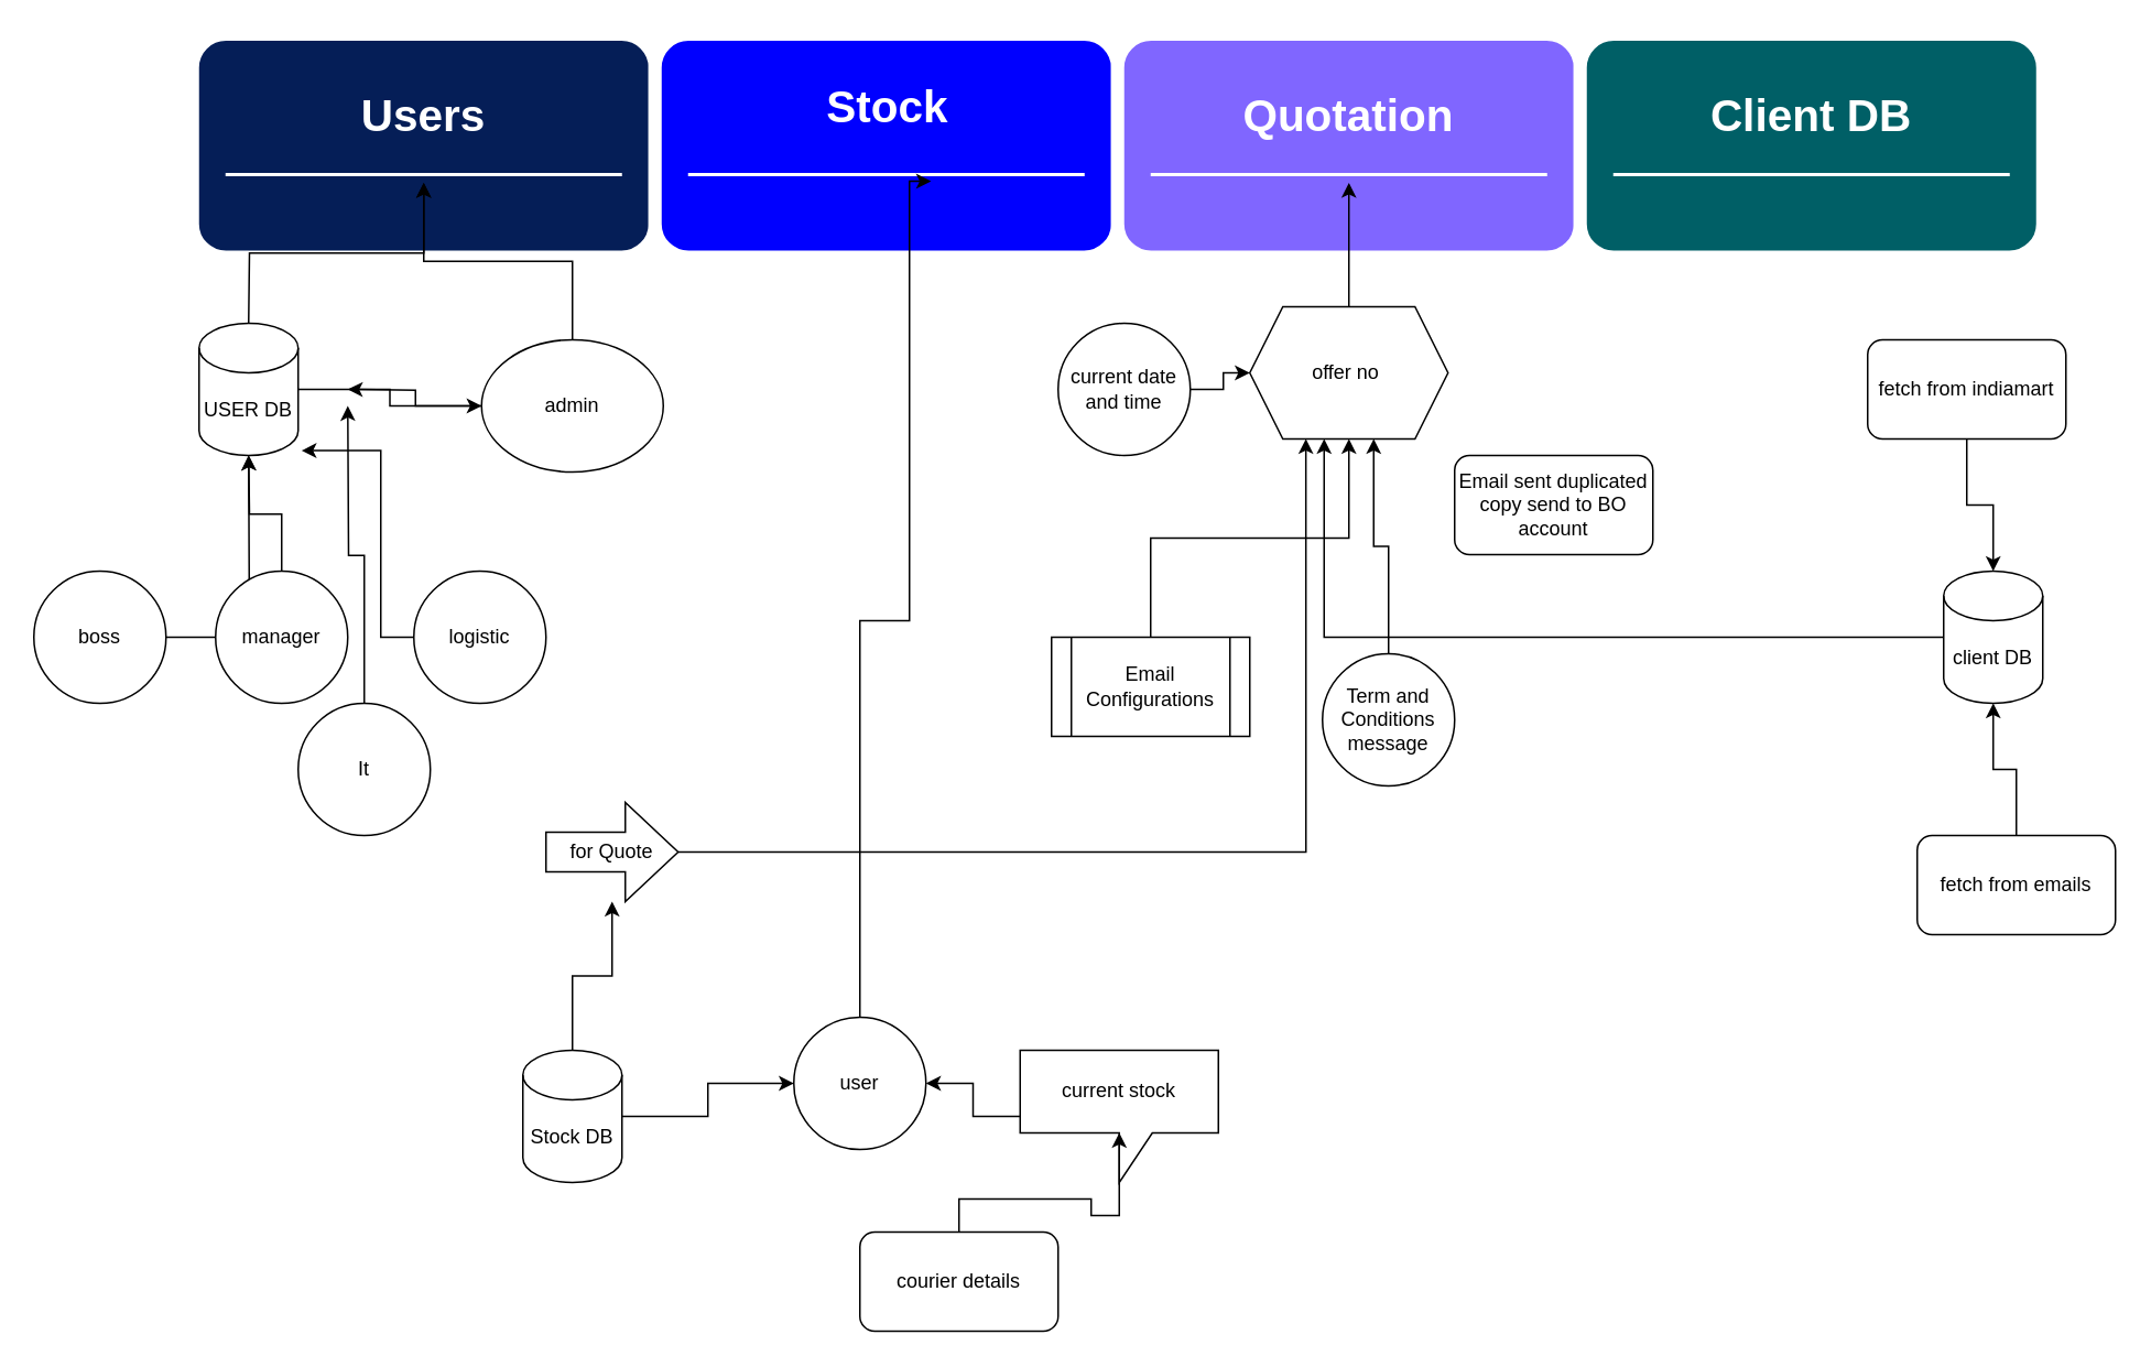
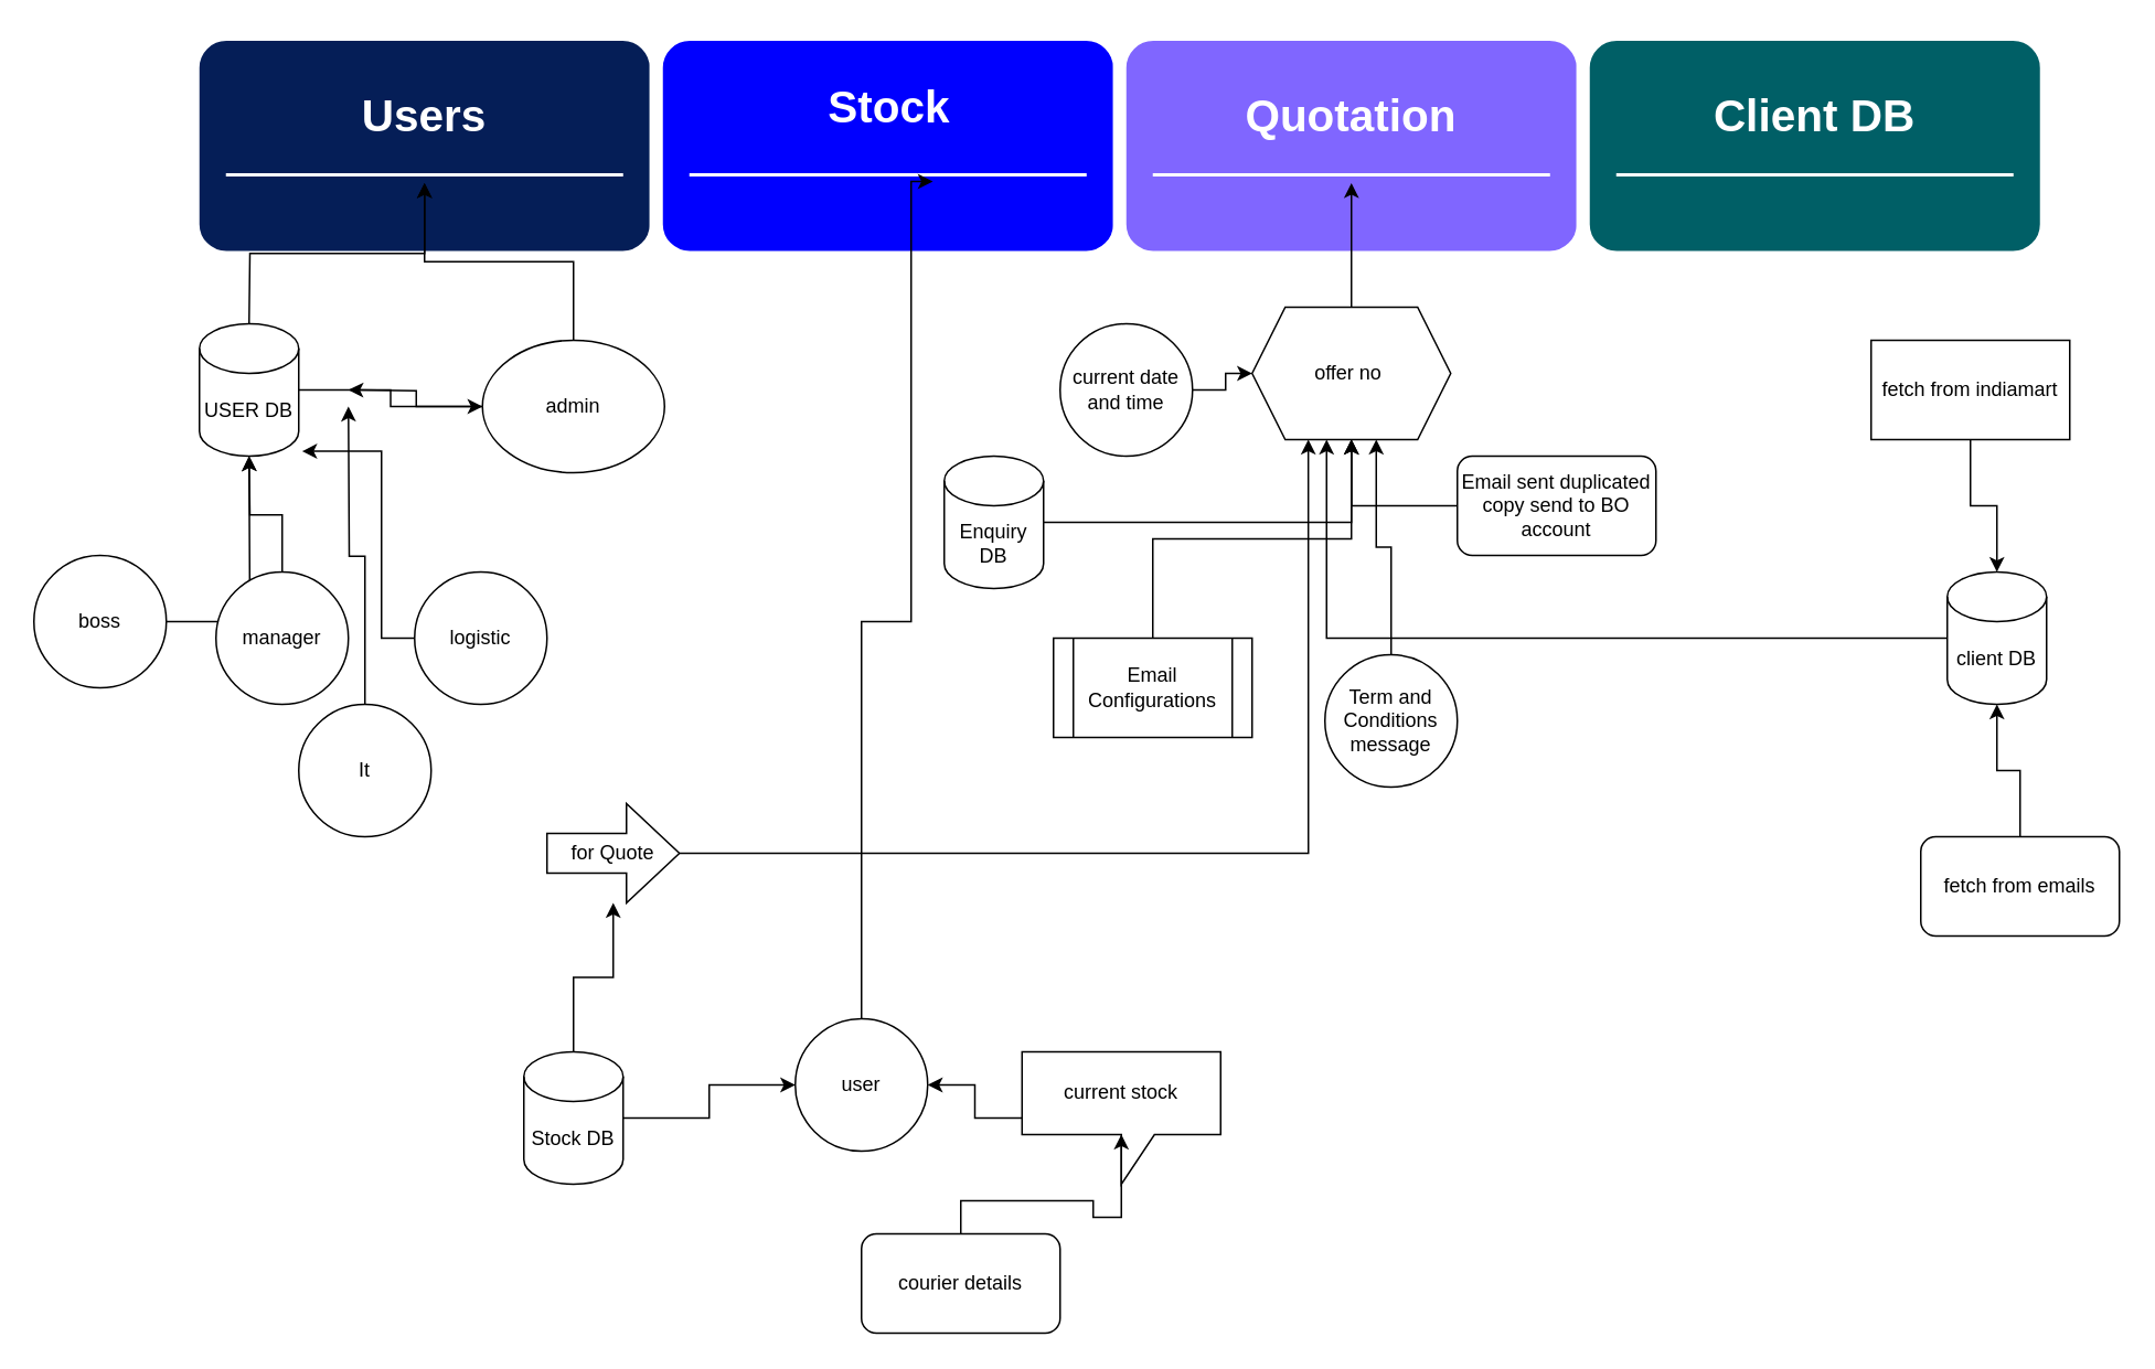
  <mxCell id="0" />
  <mxCell id="1" parent="0" />
  <mxCell id="2" value="" style="whiteSpace=wrap;html=1;rounded=1;shadow=0;strokeWidth=8;fontSize=20;align=center;fillColor=#051e57;strokeColor=#FFFFFF;" parent="1" vertex="1"><mxGeometry x="116" y="20" width="280" height="135" as="geometry" /></mxCell>
  <mxCell id="3" value="Users" style="text;html=1;strokeColor=none;fillColor=none;align=center;verticalAlign=middle;whiteSpace=wrap;rounded=0;shadow=0;fontSize=27;fontColor=#FFFFFF;fontStyle=1" parent="1" vertex="1"><mxGeometry x="116" y="40" width="280" height="60" as="geometry" /></mxCell>
  <mxCell id="4" value="" style="line;strokeWidth=2;html=1;rounded=0;shadow=0;fontSize=27;align=center;fillColor=none;strokeColor=#FFFFFF;" parent="1" vertex="1"><mxGeometry x="136" y="100" width="240" height="10" as="geometry" /></mxCell>
  <mxCell id="5" value="" style="whiteSpace=wrap;html=1;rounded=1;shadow=0;strokeWidth=8;fontSize=20;align=center;fillColor=#0000FF;strokeColor=#FFFFFF;" parent="1" vertex="1"><mxGeometry x="396" y="20" width="280" height="135" as="geometry" /></mxCell>
  <mxCell id="6" value="Stock" style="text;html=1;strokeColor=none;fillColor=none;align=center;verticalAlign=middle;whiteSpace=wrap;rounded=0;shadow=0;fontSize=27;fontColor=#FFFFFF;fontStyle=1" parent="1" vertex="1"><mxGeometry x="397" y="35" width="280" height="60" as="geometry" /></mxCell>
  <mxCell id="7" value="" style="line;strokeWidth=2;html=1;rounded=0;shadow=0;fontSize=27;align=center;fillColor=none;strokeColor=#FFFFFF;" parent="1" vertex="1"><mxGeometry x="416" y="100" width="240" height="10" as="geometry" /></mxCell>
  <mxCell id="8" value="" style="whiteSpace=wrap;html=1;rounded=1;shadow=0;strokeWidth=8;fontSize=20;align=center;fillColor=#8066ff;strokeColor=#FFFFFF;" parent="1" vertex="1"><mxGeometry x="676" y="20" width="280" height="135" as="geometry" /></mxCell>
  <mxCell id="9" value="Quotation" style="text;html=1;strokeColor=none;fillColor=none;align=center;verticalAlign=middle;whiteSpace=wrap;rounded=0;shadow=0;fontSize=27;fontColor=#FFFFFF;fontStyle=1" parent="1" vertex="1"><mxGeometry x="676" y="40" width="280" height="60" as="geometry" /></mxCell>
  <mxCell id="10" value="" style="line;strokeWidth=2;html=1;rounded=0;shadow=0;fontSize=27;align=center;fillColor=none;strokeColor=#FFFFFF;" parent="1" vertex="1"><mxGeometry x="696" y="100" width="240" height="10" as="geometry" /></mxCell>
  <mxCell id="11" value="" style="whiteSpace=wrap;html=1;rounded=1;shadow=0;strokeWidth=8;fontSize=20;align=center;fillColor=#005f66;strokeColor=#FFFFFF;" parent="1" vertex="1"><mxGeometry x="956" y="20" width="280" height="135" as="geometry" /></mxCell>
  <mxCell id="12" value="Client DB" style="text;html=1;strokeColor=none;fillColor=none;align=center;verticalAlign=middle;whiteSpace=wrap;rounded=0;shadow=0;fontSize=27;fontColor=#FFFFFF;fontStyle=1" parent="1" vertex="1"><mxGeometry x="956" y="40" width="280" height="60" as="geometry" /></mxCell>
  <mxCell id="13" value="" style="line;strokeWidth=2;html=1;rounded=0;shadow=0;fontSize=27;align=center;fillColor=none;strokeColor=#FFFFFF;" parent="1" vertex="1"><mxGeometry x="976" y="100" width="240" height="10" as="geometry" /></mxCell>
  <mxCell id="14" value="" style="edgeStyle=orthogonalEdgeStyle;rounded=0;orthogonalLoop=1;jettySize=auto;html=1;" edge="1" parent="1" target="4"><mxGeometry relative="1" as="geometry"><mxPoint x="150" y="195" as="sourcePoint" /></mxGeometry></mxCell>
  <mxCell id="15" value="" style="edgeStyle=orthogonalEdgeStyle;rounded=0;orthogonalLoop=1;jettySize=auto;html=1;" edge="1" parent="1" source="17"><mxGeometry relative="1" as="geometry"><mxPoint x="210" y="235" as="targetPoint" /></mxGeometry></mxCell>
  <mxCell id="16" value="" style="edgeStyle=orthogonalEdgeStyle;rounded=0;orthogonalLoop=1;jettySize=auto;html=1;" edge="1" parent="1" source="17" target="4"><mxGeometry relative="1" as="geometry" /></mxCell>
  <mxCell id="17" value="admin" style="ellipse;whiteSpace=wrap;html=1;" vertex="1" parent="1"><mxGeometry x="291" y="205" width="110" height="80" as="geometry" /></mxCell>
  <mxCell id="18" value="" style="edgeStyle=orthogonalEdgeStyle;rounded=0;orthogonalLoop=1;jettySize=auto;html=1;" edge="1" parent="1" source="19"><mxGeometry relative="1" as="geometry"><mxPoint x="150" y="275" as="targetPoint" /></mxGeometry></mxCell>
- <mxCell id="19" value="boss" style="ellipse;whiteSpace=wrap;html=1;aspect=fixed;" vertex="1" parent="1"><mxGeometry x="20" y="345" width="80" height="80" as="geometry" /></mxCell>
+ <mxCell id="19" value="boss" style="ellipse;whiteSpace=wrap;html=1;aspect=fixed;" vertex="1" parent="1"><mxGeometry x="20" y="335" width="80" height="80" as="geometry" /></mxCell>
  <mxCell id="20" value="" style="edgeStyle=orthogonalEdgeStyle;rounded=0;orthogonalLoop=1;jettySize=auto;html=1;" edge="1" parent="1" source="21"><mxGeometry relative="1" as="geometry"><mxPoint x="150" y="275" as="targetPoint" /></mxGeometry></mxCell>
  <mxCell id="21" value="manager" style="ellipse;whiteSpace=wrap;html=1;aspect=fixed;" vertex="1" parent="1"><mxGeometry x="130" y="345" width="80" height="80" as="geometry" /></mxCell>
  <mxCell id="22" value="" style="edgeStyle=orthogonalEdgeStyle;rounded=0;orthogonalLoop=1;jettySize=auto;html=1;entryX=0.767;entryY=0.963;entryDx=0;entryDy=0;entryPerimeter=0;" edge="1" parent="1" source="23"><mxGeometry relative="1" as="geometry"><mxPoint x="182.04" y="272.04" as="targetPoint" /><Array as="points"><mxPoint x="230" y="385" /><mxPoint x="230" y="272" /></Array></mxGeometry></mxCell>
  <mxCell id="23" value="logistic" style="ellipse;whiteSpace=wrap;html=1;aspect=fixed;" vertex="1" parent="1"><mxGeometry x="250" y="345" width="80" height="80" as="geometry" /></mxCell>
  <mxCell id="24" value="" style="edgeStyle=orthogonalEdgeStyle;rounded=0;orthogonalLoop=1;jettySize=auto;html=1;entryX=1;entryY=0.625;entryDx=0;entryDy=0;entryPerimeter=0;" edge="1" parent="1" source="25"><mxGeometry relative="1" as="geometry"><mxPoint x="210" y="245" as="targetPoint" /></mxGeometry></mxCell>
  <mxCell id="25" value="It" style="ellipse;whiteSpace=wrap;html=1;aspect=fixed;" vertex="1" parent="1"><mxGeometry x="180" y="425" width="80" height="80" as="geometry" /></mxCell>
  <mxCell id="26" value="" style="edgeStyle=orthogonalEdgeStyle;rounded=0;orthogonalLoop=1;jettySize=auto;html=1;entryX=0.613;entryY=0.9;entryDx=0;entryDy=0;entryPerimeter=0;" edge="1" parent="1" source="27" target="7"><mxGeometry relative="1" as="geometry"><mxPoint x="550" y="155" as="targetPoint" /><Array as="points"><mxPoint x="520" y="375" /><mxPoint x="550" y="375" /><mxPoint x="550" y="109" /></Array></mxGeometry></mxCell>
  <mxCell id="27" value="user" style="ellipse;whiteSpace=wrap;html=1;aspect=fixed;" vertex="1" parent="1"><mxGeometry x="480" y="615" width="80" height="80" as="geometry" /></mxCell>
  <mxCell id="28" value="" style="edgeStyle=orthogonalEdgeStyle;rounded=0;orthogonalLoop=1;jettySize=auto;html=1;" edge="1" parent="1" source="29" target="27"><mxGeometry relative="1" as="geometry" /></mxCell>
  <mxCell id="29" value="current stock" style="shape=callout;whiteSpace=wrap;html=1;perimeter=calloutPerimeter;" vertex="1" parent="1"><mxGeometry x="617" y="635" width="120" height="80" as="geometry" /></mxCell>
  <mxCell id="30" value="" style="edgeStyle=orthogonalEdgeStyle;rounded=0;orthogonalLoop=1;jettySize=auto;html=1;" edge="1" parent="1" source="32" target="27"><mxGeometry relative="1" as="geometry" /></mxCell>
  <mxCell id="31" value="" style="edgeStyle=orthogonalEdgeStyle;rounded=0;orthogonalLoop=1;jettySize=auto;html=1;" edge="1" parent="1" source="32" target="48"><mxGeometry relative="1" as="geometry" /></mxCell>
  <mxCell id="32" value="Stock DB" style="shape=cylinder3;whiteSpace=wrap;html=1;boundedLbl=1;backgroundOutline=1;size=15;" vertex="1" parent="1"><mxGeometry x="316" y="635" width="60" height="80" as="geometry" /></mxCell>
  <mxCell id="33" value="" style="edgeStyle=orthogonalEdgeStyle;rounded=0;orthogonalLoop=1;jettySize=auto;html=1;" edge="1" parent="1" source="34" target="29"><mxGeometry relative="1" as="geometry" /></mxCell>
  <mxCell id="34" value="courier details" style="rounded=1;whiteSpace=wrap;html=1;" vertex="1" parent="1"><mxGeometry x="520" y="745" width="120" height="60" as="geometry" /></mxCell>
  <mxCell id="35" value="" style="edgeStyle=orthogonalEdgeStyle;rounded=0;orthogonalLoop=1;jettySize=auto;html=1;" edge="1" parent="1" source="36" target="10"><mxGeometry relative="1" as="geometry" /></mxCell>
  <mxCell id="36" value="offer no&amp;nbsp;" style="shape=hexagon;perimeter=hexagonPerimeter2;whiteSpace=wrap;html=1;fixedSize=1;" vertex="1" parent="1"><mxGeometry x="756" y="185" width="120" height="80" as="geometry" /></mxCell>
  <mxCell id="37" value="" style="edgeStyle=orthogonalEdgeStyle;rounded=0;orthogonalLoop=1;jettySize=auto;html=1;" edge="1" parent="1" source="38" target="36"><mxGeometry relative="1" as="geometry" /></mxCell>
  <mxCell id="38" value="current date and time" style="ellipse;whiteSpace=wrap;html=1;aspect=fixed;" vertex="1" parent="1"><mxGeometry x="640" y="195" width="80" height="80" as="geometry" /></mxCell>
  <mxCell id="39" value="" style="edgeStyle=orthogonalEdgeStyle;rounded=0;orthogonalLoop=1;jettySize=auto;html=1;entryX=0.375;entryY=1;entryDx=0;entryDy=0;" edge="1" parent="1" source="40" target="36"><mxGeometry relative="1" as="geometry" /></mxCell>
  <mxCell id="40" value="client DB" style="shape=cylinder3;whiteSpace=wrap;html=1;boundedLbl=1;backgroundOutline=1;size=15;" vertex="1" parent="1"><mxGeometry x="1176" y="345" width="60" height="80" as="geometry" /></mxCell>
+ <mxCell id="41" value="" style="edgeStyle=orthogonalEdgeStyle;rounded=0;orthogonalLoop=1;jettySize=auto;html=1;entryX=0.5;entryY=1;entryDx=0;entryDy=0;" edge="1" parent="1" source="42" target="36"><mxGeometry relative="1" as="geometry" /></mxCell>
+ <mxCell id="42" value="Enquiry DB" style="shape=cylinder3;whiteSpace=wrap;html=1;boundedLbl=1;backgroundOutline=1;size=15;" vertex="1" parent="1"><mxGeometry x="570" y="275" width="60" height="80" as="geometry" /></mxCell>
  <mxCell id="43" value="" style="edgeStyle=orthogonalEdgeStyle;rounded=0;orthogonalLoop=1;jettySize=auto;html=1;" edge="1" parent="1" source="44" target="17"><mxGeometry relative="1" as="geometry" /></mxCell>
  <mxCell id="44" value="USER DB" style="shape=cylinder3;whiteSpace=wrap;html=1;boundedLbl=1;backgroundOutline=1;size=15;" vertex="1" parent="1"><mxGeometry x="120" y="195" width="60" height="80" as="geometry" /></mxCell>
  <mxCell id="45" value="" style="edgeStyle=orthogonalEdgeStyle;rounded=0;orthogonalLoop=1;jettySize=auto;html=1;entryX=0.625;entryY=1;entryDx=0;entryDy=0;" edge="1" parent="1" source="46" target="36"><mxGeometry relative="1" as="geometry"><mxPoint x="1050" y="535" as="targetPoint" /></mxGeometry></mxCell>
  <mxCell id="46" value="Term and Conditions message" style="ellipse;whiteSpace=wrap;html=1;aspect=fixed;" vertex="1" parent="1"><mxGeometry x="800" y="395" width="80" height="80" as="geometry" /></mxCell>
  <mxCell id="47" value="" style="edgeStyle=orthogonalEdgeStyle;rounded=0;orthogonalLoop=1;jettySize=auto;html=1;entryX=0.283;entryY=1;entryDx=0;entryDy=0;entryPerimeter=0;" edge="1" parent="1" source="48" target="36"><mxGeometry relative="1" as="geometry"><mxPoint x="710" y="385" as="targetPoint" /></mxGeometry></mxCell>
  <mxCell id="48" value="for Quote" style="shape=singleArrow;whiteSpace=wrap;html=1;arrowWidth=0.4;arrowSize=0.4;" vertex="1" parent="1"><mxGeometry x="330" y="485" width="80" height="60" as="geometry" /></mxCell>
  <mxCell id="49" value="" style="edgeStyle=orthogonalEdgeStyle;rounded=0;orthogonalLoop=1;jettySize=auto;html=1;" edge="1" parent="1" source="50" target="36"><mxGeometry relative="1" as="geometry"><mxPoint x="790" y="275" as="targetPoint" /></mxGeometry></mxCell>
  <mxCell id="50" value="Email Configurations" style="shape=process;whiteSpace=wrap;html=1;backgroundOutline=1;" vertex="1" parent="1"><mxGeometry x="636" y="385" width="120" height="60" as="geometry" /></mxCell>
+ <mxCell id="51" value="" style="edgeStyle=orthogonalEdgeStyle;rounded=0;orthogonalLoop=1;jettySize=auto;html=1;" edge="1" parent="1" source="52" target="36"><mxGeometry relative="1" as="geometry" /></mxCell>
  <mxCell id="52" value="Email sent duplicated copy send to BO account" style="rounded=1;whiteSpace=wrap;html=1;" vertex="1" parent="1"><mxGeometry x="880" y="275" width="120" height="60" as="geometry" /></mxCell>
  <mxCell id="53" value="" style="edgeStyle=orthogonalEdgeStyle;rounded=0;orthogonalLoop=1;jettySize=auto;html=1;" edge="1" parent="1" source="54" target="40"><mxGeometry relative="1" as="geometry" /></mxCell>
- <mxCell id="54" value="fetch from indiamart" style="rounded=1;whiteSpace=wrap;html=1;" vertex="1" parent="1"><mxGeometry x="1130" y="205" width="120" height="60" as="geometry" /></mxCell>
+ <mxCell id="54" value="fetch from indiamart" style="whiteSpace=wrap;html=1;rounded=0;" vertex="1" parent="1"><mxGeometry x="1130" y="205" width="120" height="60" as="geometry" /></mxCell>
  <mxCell id="55" value="" style="edgeStyle=orthogonalEdgeStyle;rounded=0;orthogonalLoop=1;jettySize=auto;html=1;" edge="1" parent="1" source="56" target="40"><mxGeometry relative="1" as="geometry" /></mxCell>
  <mxCell id="56" value="fetch from emails" style="rounded=1;whiteSpace=wrap;html=1;" vertex="1" parent="1"><mxGeometry x="1160" y="505" width="120" height="60" as="geometry" /></mxCell>
